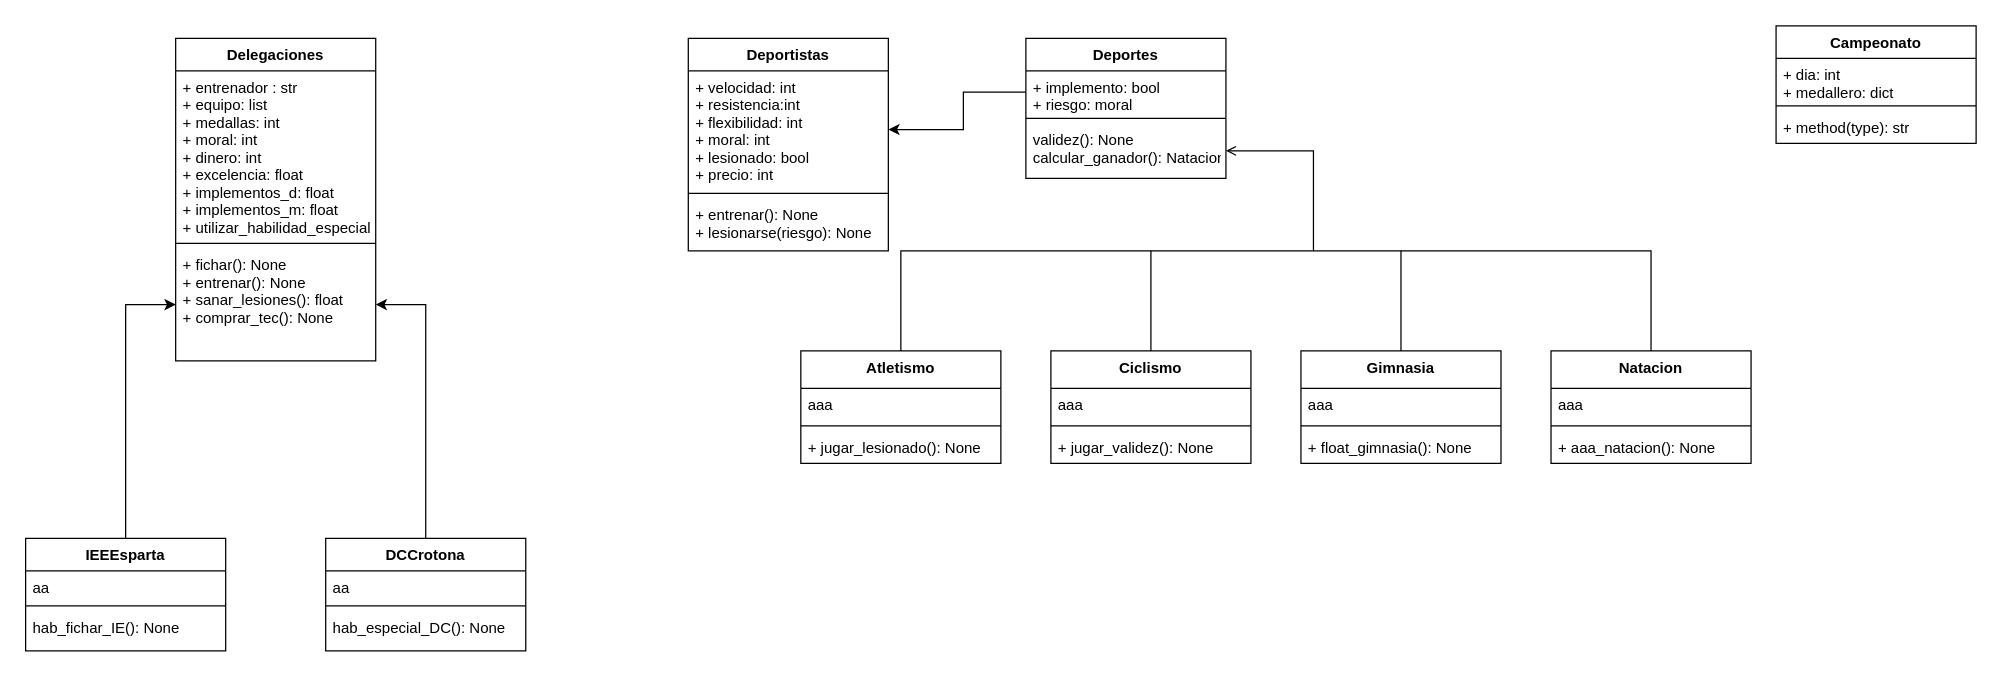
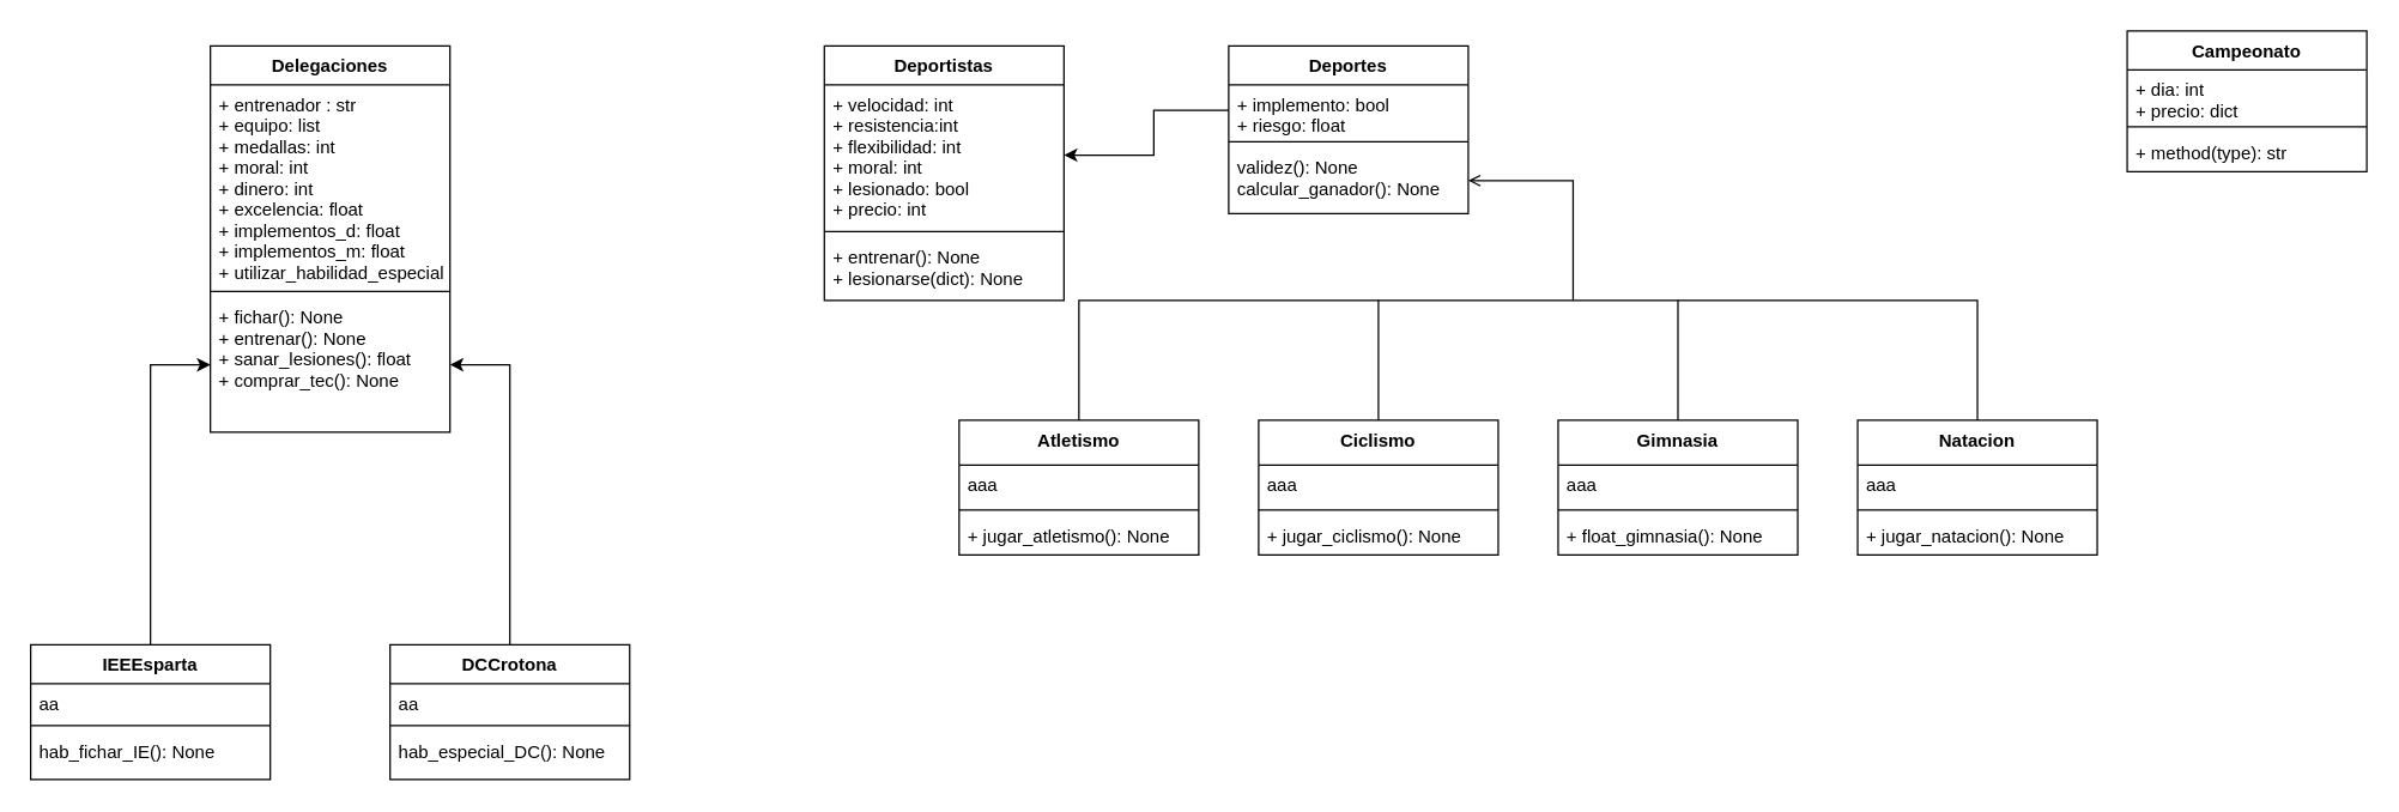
  <mxCell id="0" />
  <mxCell id="1" parent="0" />
  <mxCell id="2" value="" style="edgeStyle=orthogonalEdgeStyle;rounded=0;orthogonalLoop=1;jettySize=auto;html=1;exitX=0.5;exitY=0;exitDx=0;exitDy=0;entryX=0;entryY=0.5;entryDx=0;entryDy=0;" edge="1" parent="1" source="4" target="15"><mxGeometry relative="1" as="geometry"><mxPoint x="60" y="330" as="targetPoint" /><Array as="points"><mxPoint x="100" y="243" /></Array></mxGeometry></mxCell>
  <mxCell id="3" value="" style="edgeStyle=orthogonalEdgeStyle;rounded=0;orthogonalLoop=1;jettySize=auto;html=1;exitX=0.5;exitY=0;exitDx=0;exitDy=0;entryX=1;entryY=0.5;entryDx=0;entryDy=0;" edge="1" parent="1" source="8" target="15"><mxGeometry relative="1" as="geometry"><mxPoint x="220" y="420" as="sourcePoint" /><mxPoint x="250" y="310" as="targetPoint" /><Array as="points"><mxPoint x="340" y="243" /></Array></mxGeometry></mxCell>
  <mxCell id="4" value="IEEEsparta" style="swimlane;fontStyle=1;align=center;verticalAlign=top;childLayout=stackLayout;horizontal=1;startSize=26;horizontalStack=0;resizeParent=1;resizeParentMax=0;resizeLast=0;collapsible=1;marginBottom=0;" vertex="1" parent="1"><mxGeometry x="20" y="430" width="160" height="90" as="geometry" /></mxCell>
  <mxCell id="5" value="aa" style="text;strokeColor=none;fillColor=none;align=left;verticalAlign=top;spacingLeft=4;spacingRight=4;overflow=hidden;rotatable=0;points=[[0,0.5],[1,0.5]];portConstraint=eastwest;" vertex="1" parent="4"><mxGeometry y="26" width="160" height="24" as="geometry" /></mxCell>
  <mxCell id="6" value="" style="line;strokeWidth=1;fillColor=none;align=left;verticalAlign=middle;spacingTop=-1;spacingLeft=3;spacingRight=3;rotatable=0;labelPosition=right;points=[];portConstraint=eastwest;" vertex="1" parent="4"><mxGeometry y="50" width="160" height="8" as="geometry" /></mxCell>
  <mxCell id="7" value="hab_fichar_IE(): None" style="text;strokeColor=none;fillColor=none;align=left;verticalAlign=top;spacingLeft=4;spacingRight=4;overflow=hidden;rotatable=0;points=[[0,0.5],[1,0.5]];portConstraint=eastwest;" vertex="1" parent="4"><mxGeometry y="58" width="160" height="32" as="geometry" /></mxCell>
  <mxCell id="8" value="DCCrotona" style="swimlane;fontStyle=1;align=center;verticalAlign=top;childLayout=stackLayout;horizontal=1;startSize=26;horizontalStack=0;resizeParent=1;resizeParentMax=0;resizeLast=0;collapsible=1;marginBottom=0;" vertex="1" parent="1"><mxGeometry x="260" y="430" width="160" height="90" as="geometry" /></mxCell>
  <mxCell id="9" value="aa" style="text;strokeColor=none;fillColor=none;align=left;verticalAlign=top;spacingLeft=4;spacingRight=4;overflow=hidden;rotatable=0;points=[[0,0.5],[1,0.5]];portConstraint=eastwest;" vertex="1" parent="8"><mxGeometry y="26" width="160" height="24" as="geometry" /></mxCell>
  <mxCell id="10" value="" style="line;strokeWidth=1;fillColor=none;align=left;verticalAlign=middle;spacingTop=-1;spacingLeft=3;spacingRight=3;rotatable=0;labelPosition=right;points=[];portConstraint=eastwest;" vertex="1" parent="8"><mxGeometry y="50" width="160" height="8" as="geometry" /></mxCell>
  <mxCell id="11" value="hab_especial_DC(): None" style="text;strokeColor=none;fillColor=none;align=left;verticalAlign=top;spacingLeft=4;spacingRight=4;overflow=hidden;rotatable=0;points=[[0,0.5],[1,0.5]];portConstraint=eastwest;" vertex="1" parent="8"><mxGeometry y="58" width="160" height="32" as="geometry" /></mxCell>
  <mxCell id="12" value="Delegaciones" style="swimlane;fontStyle=1;align=center;verticalAlign=top;childLayout=stackLayout;horizontal=1;startSize=26;horizontalStack=0;resizeParent=1;resizeParentMax=0;resizeLast=0;collapsible=1;marginBottom=0;" vertex="1" parent="1"><mxGeometry x="140" y="30" width="160" height="258" as="geometry" /></mxCell>
  <mxCell id="13" value="+ entrenador : str&#10;+ equipo: list&#10;+ medallas: int&#10;+ moral: int&#10;+ dinero: int&#10;+ excelencia: float&#10;+ implementos_d: float&#10;+ implementos_m: float&#10;+ utilizar_habilidad_especial: None" style="text;strokeColor=none;fillColor=none;align=left;verticalAlign=top;spacingLeft=4;spacingRight=4;overflow=hidden;rotatable=0;points=[[0,0.5],[1,0.5]];portConstraint=eastwest;" vertex="1" parent="12"><mxGeometry y="26" width="160" height="134" as="geometry" /></mxCell>
  <mxCell id="14" value="" style="line;strokeWidth=1;fillColor=none;align=left;verticalAlign=middle;spacingTop=-1;spacingLeft=3;spacingRight=3;rotatable=0;labelPosition=right;points=[];portConstraint=eastwest;" vertex="1" parent="12"><mxGeometry y="160" width="160" height="8" as="geometry" /></mxCell>
  <mxCell id="15" value="+ fichar(): None&#10;+ entrenar(): None&#10;+ sanar_lesiones(): float&#10;+ comprar_tec(): None" style="text;strokeColor=none;fillColor=none;align=left;verticalAlign=top;spacingLeft=4;spacingRight=4;overflow=hidden;rotatable=0;points=[[0,0.5],[1,0.5]];portConstraint=eastwest;" vertex="1" parent="12"><mxGeometry y="168" width="160" height="90" as="geometry" /></mxCell>
  <mxCell id="16" value="" style="endArrow=classic;html=1;entryX=1;entryY=0.5;entryDx=0;entryDy=0;exitX=0;exitY=0.5;exitDx=0;exitDy=0;rounded=0;" edge="1" parent="1" source="45" target="41"><mxGeometry width="50" height="50" relative="1" as="geometry"><mxPoint x="990" y="360" as="sourcePoint" /><mxPoint x="1040" y="310" as="targetPoint" /><Array as="points"><mxPoint x="770" y="73" /><mxPoint x="770" y="103" /></Array></mxGeometry></mxCell>
  <mxCell id="17" value="" style="endArrow=open;html=1;exitX=0.5;exitY=0;exitDx=0;exitDy=0;entryX=1;entryY=0.5;entryDx=0;entryDy=0;rounded=0;" edge="1" parent="1" source="23" target="47"><mxGeometry width="50" height="50" relative="1" as="geometry"><mxPoint x="990" y="360" as="sourcePoint" /><mxPoint x="1040" y="310" as="targetPoint" /><Array as="points"><mxPoint x="920" y="200" /><mxPoint x="1050" y="200" /><mxPoint x="1050" y="120" /></Array></mxGeometry></mxCell>
  <mxCell id="18" value="" style="endArrow=none;html=1;exitX=0.5;exitY=0;exitDx=0;exitDy=0;rounded=0;" edge="1" parent="1" source="27"><mxGeometry width="50" height="50" relative="1" as="geometry"><mxPoint x="1150" y="200" as="sourcePoint" /><mxPoint x="1050" y="200" as="targetPoint" /><Array as="points"><mxPoint x="1120" y="200" /></Array></mxGeometry></mxCell>
  <mxCell id="19" value="Campeonato" style="swimlane;fontStyle=1;align=center;verticalAlign=top;childLayout=stackLayout;horizontal=1;startSize=26;horizontalStack=0;resizeParent=1;resizeParentMax=0;resizeLast=0;collapsible=1;marginBottom=0;" vertex="1" parent="1"><mxGeometry x="1420" y="20" width="160" height="94" as="geometry" /></mxCell>
- <mxCell id="20" value="+ dia: int&#10;+ medallero: dict" style="text;strokeColor=none;fillColor=none;align=left;verticalAlign=top;spacingLeft=4;spacingRight=4;overflow=hidden;rotatable=0;points=[[0,0.5],[1,0.5]];portConstraint=eastwest;" vertex="1" parent="19"><mxGeometry y="26" width="160" height="34" as="geometry" /></mxCell>
+ <mxCell id="20" value="+ dia: int&#10;+ precio: dict" style="text;strokeColor=none;fillColor=none;align=left;verticalAlign=top;spacingLeft=4;spacingRight=4;overflow=hidden;rotatable=0;points=[[0,0.5],[1,0.5]];portConstraint=eastwest;" vertex="1" parent="19"><mxGeometry y="26" width="160" height="34" as="geometry" /></mxCell>
  <mxCell id="21" value="" style="line;strokeWidth=1;fillColor=none;align=left;verticalAlign=middle;spacingTop=-1;spacingLeft=3;spacingRight=3;rotatable=0;labelPosition=right;points=[];portConstraint=eastwest;" vertex="1" parent="19"><mxGeometry y="60" width="160" height="8" as="geometry" /></mxCell>
  <mxCell id="22" value="+ method(type): str" style="text;strokeColor=none;fillColor=none;align=left;verticalAlign=top;spacingLeft=4;spacingRight=4;overflow=hidden;rotatable=0;points=[[0,0.5],[1,0.5]];portConstraint=eastwest;" vertex="1" parent="19"><mxGeometry y="68" width="160" height="26" as="geometry" /></mxCell>
  <mxCell id="23" value="Ciclismo" style="swimlane;fontStyle=1;align=center;verticalAlign=top;childLayout=stackLayout;horizontal=1;startSize=30;horizontalStack=0;resizeParent=1;resizeParentMax=0;resizeLast=0;collapsible=1;marginBottom=0;" vertex="1" parent="1"><mxGeometry x="840" y="280" width="160" height="90" as="geometry" /></mxCell>
  <mxCell id="24" value="aaa" style="text;strokeColor=none;fillColor=none;align=left;verticalAlign=top;spacingLeft=4;spacingRight=4;overflow=hidden;rotatable=0;points=[[0,0.5],[1,0.5]];portConstraint=eastwest;" vertex="1" parent="23"><mxGeometry y="30" width="160" height="26" as="geometry" /></mxCell>
  <mxCell id="25" value="" style="line;strokeWidth=1;fillColor=none;align=left;verticalAlign=middle;spacingTop=-1;spacingLeft=3;spacingRight=3;rotatable=0;labelPosition=right;points=[];portConstraint=eastwest;" vertex="1" parent="23"><mxGeometry y="56" width="160" height="8" as="geometry" /></mxCell>
- <mxCell id="26" value="+ jugar_validez(): None" style="text;strokeColor=none;fillColor=none;align=left;verticalAlign=top;spacingLeft=4;spacingRight=4;overflow=hidden;rotatable=0;points=[[0,0.5],[1,0.5]];portConstraint=eastwest;" vertex="1" parent="23"><mxGeometry y="64" width="160" height="26" as="geometry" /></mxCell>
+ <mxCell id="26" value="+ jugar_ciclismo(): None" style="text;strokeColor=none;fillColor=none;align=left;verticalAlign=top;spacingLeft=4;spacingRight=4;overflow=hidden;rotatable=0;points=[[0,0.5],[1,0.5]];portConstraint=eastwest;" vertex="1" parent="23"><mxGeometry y="64" width="160" height="26" as="geometry" /></mxCell>
  <mxCell id="27" value="Gimnasia" style="swimlane;fontStyle=1;align=center;verticalAlign=top;childLayout=stackLayout;horizontal=1;startSize=30;horizontalStack=0;resizeParent=1;resizeParentMax=0;resizeLast=0;collapsible=1;marginBottom=0;" vertex="1" parent="1"><mxGeometry x="1040" y="280" width="160" height="90" as="geometry" /></mxCell>
  <mxCell id="28" value="aaa" style="text;strokeColor=none;fillColor=none;align=left;verticalAlign=top;spacingLeft=4;spacingRight=4;overflow=hidden;rotatable=0;points=[[0,0.5],[1,0.5]];portConstraint=eastwest;" vertex="1" parent="27"><mxGeometry y="30" width="160" height="26" as="geometry" /></mxCell>
  <mxCell id="29" value="" style="line;strokeWidth=1;fillColor=none;align=left;verticalAlign=middle;spacingTop=-1;spacingLeft=3;spacingRight=3;rotatable=0;labelPosition=right;points=[];portConstraint=eastwest;" vertex="1" parent="27"><mxGeometry y="56" width="160" height="8" as="geometry" /></mxCell>
  <mxCell id="30" value="+ float_gimnasia(): None" style="text;strokeColor=none;fillColor=none;align=left;verticalAlign=top;spacingLeft=4;spacingRight=4;overflow=hidden;rotatable=0;points=[[0,0.5],[1,0.5]];portConstraint=eastwest;" vertex="1" parent="27"><mxGeometry y="64" width="160" height="26" as="geometry" /></mxCell>
  <mxCell id="31" value="Natacion" style="swimlane;fontStyle=1;align=center;verticalAlign=top;childLayout=stackLayout;horizontal=1;startSize=30;horizontalStack=0;resizeParent=1;resizeParentMax=0;resizeLast=0;collapsible=1;marginBottom=0;" vertex="1" parent="1"><mxGeometry x="1240" y="280" width="160" height="90" as="geometry" /></mxCell>
  <mxCell id="32" value="aaa" style="text;strokeColor=none;fillColor=none;align=left;verticalAlign=top;spacingLeft=4;spacingRight=4;overflow=hidden;rotatable=0;points=[[0,0.5],[1,0.5]];portConstraint=eastwest;" vertex="1" parent="31"><mxGeometry y="30" width="160" height="26" as="geometry" /></mxCell>
  <mxCell id="33" value="" style="line;strokeWidth=1;fillColor=none;align=left;verticalAlign=middle;spacingTop=-1;spacingLeft=3;spacingRight=3;rotatable=0;labelPosition=right;points=[];portConstraint=eastwest;" vertex="1" parent="31"><mxGeometry y="56" width="160" height="8" as="geometry" /></mxCell>
- <mxCell id="34" value="+ aaa_natacion(): None" style="text;strokeColor=none;fillColor=none;align=left;verticalAlign=top;spacingLeft=4;spacingRight=4;overflow=hidden;rotatable=0;points=[[0,0.5],[1,0.5]];portConstraint=eastwest;" vertex="1" parent="31"><mxGeometry y="64" width="160" height="26" as="geometry" /></mxCell>
+ <mxCell id="34" value="+ jugar_natacion(): None" style="text;strokeColor=none;fillColor=none;align=left;verticalAlign=top;spacingLeft=4;spacingRight=4;overflow=hidden;rotatable=0;points=[[0,0.5],[1,0.5]];portConstraint=eastwest;" vertex="1" parent="31"><mxGeometry y="64" width="160" height="26" as="geometry" /></mxCell>
  <mxCell id="35" value="Atletismo" style="swimlane;fontStyle=1;align=center;verticalAlign=top;childLayout=stackLayout;horizontal=1;startSize=30;horizontalStack=0;resizeParent=1;resizeParentMax=0;resizeLast=0;collapsible=1;marginBottom=0;" vertex="1" parent="1"><mxGeometry x="640" y="280" width="160" height="90" as="geometry" /></mxCell>
  <mxCell id="36" value="aaa" style="text;strokeColor=none;fillColor=none;align=left;verticalAlign=top;spacingLeft=4;spacingRight=4;overflow=hidden;rotatable=0;points=[[0,0.5],[1,0.5]];portConstraint=eastwest;" vertex="1" parent="35"><mxGeometry y="30" width="160" height="26" as="geometry" /></mxCell>
  <mxCell id="37" value="" style="line;strokeWidth=1;fillColor=none;align=left;verticalAlign=middle;spacingTop=-1;spacingLeft=3;spacingRight=3;rotatable=0;labelPosition=right;points=[];portConstraint=eastwest;" vertex="1" parent="35"><mxGeometry y="56" width="160" height="8" as="geometry" /></mxCell>
- <mxCell id="38" value="+ jugar_lesionado(): None" style="text;strokeColor=none;fillColor=none;align=left;verticalAlign=top;spacingLeft=4;spacingRight=4;overflow=hidden;rotatable=0;points=[[0,0.5],[1,0.5]];portConstraint=eastwest;" vertex="1" parent="35"><mxGeometry y="64" width="160" height="26" as="geometry" /></mxCell>
+ <mxCell id="38" value="+ jugar_atletismo(): None" style="text;strokeColor=none;fillColor=none;align=left;verticalAlign=top;spacingLeft=4;spacingRight=4;overflow=hidden;rotatable=0;points=[[0,0.5],[1,0.5]];portConstraint=eastwest;" vertex="1" parent="35"><mxGeometry y="64" width="160" height="26" as="geometry" /></mxCell>
  <mxCell id="39" value="" style="endArrow=none;html=1;exitX=0.5;exitY=0;exitDx=0;exitDy=0;rounded=0;" edge="1" parent="1" source="35"><mxGeometry width="50" height="50" relative="1" as="geometry"><mxPoint x="990" y="360" as="sourcePoint" /><mxPoint x="920" y="200" as="targetPoint" /><Array as="points"><mxPoint x="720" y="200" /></Array></mxGeometry></mxCell>
  <mxCell id="40" value="Deportistas" style="swimlane;fontStyle=1;align=center;verticalAlign=top;childLayout=stackLayout;horizontal=1;startSize=26;horizontalStack=0;resizeParent=1;resizeParentMax=0;resizeLast=0;collapsible=1;marginBottom=0;" vertex="1" parent="1"><mxGeometry x="550" y="30" width="160" height="170" as="geometry" /></mxCell>
  <mxCell id="41" value="+ velocidad: int&#10;+ resistencia:int&#10;+ flexibilidad: int&#10;+ moral: int&#10;+ lesionado: bool&#10;+ precio: int" style="text;strokeColor=none;fillColor=none;align=left;verticalAlign=top;spacingLeft=4;spacingRight=4;overflow=hidden;rotatable=0;points=[[0,0.5],[1,0.5]];portConstraint=eastwest;" vertex="1" parent="40"><mxGeometry y="26" width="160" height="94" as="geometry" /></mxCell>
  <mxCell id="42" value="" style="line;strokeWidth=1;fillColor=none;align=left;verticalAlign=middle;spacingTop=-1;spacingLeft=3;spacingRight=3;rotatable=0;labelPosition=right;points=[];portConstraint=eastwest;" vertex="1" parent="40"><mxGeometry y="120" width="160" height="8" as="geometry" /></mxCell>
- <mxCell id="43" value="+ entrenar(): None&#10;+ lesionarse(riesgo): None" style="text;strokeColor=none;fillColor=none;align=left;verticalAlign=top;spacingLeft=4;spacingRight=4;overflow=hidden;rotatable=0;points=[[0,0.5],[1,0.5]];portConstraint=eastwest;" vertex="1" parent="40"><mxGeometry y="128" width="160" height="42" as="geometry" /></mxCell>
+ <mxCell id="43" value="+ entrenar(): None&#10;+ lesionarse(dict): None" style="text;strokeColor=none;fillColor=none;align=left;verticalAlign=top;spacingLeft=4;spacingRight=4;overflow=hidden;rotatable=0;points=[[0,0.5],[1,0.5]];portConstraint=eastwest;" vertex="1" parent="40"><mxGeometry y="128" width="160" height="42" as="geometry" /></mxCell>
  <mxCell id="44" value="Deportes" style="swimlane;fontStyle=1;align=center;verticalAlign=top;childLayout=stackLayout;horizontal=1;startSize=26;horizontalStack=0;resizeParent=1;resizeParentMax=0;resizeLast=0;collapsible=1;marginBottom=0;" vertex="1" parent="1"><mxGeometry x="820" y="30" width="160" height="112" as="geometry" /></mxCell>
- <mxCell id="45" value="+ implemento: bool&#10;+ riesgo: moral" style="text;strokeColor=none;fillColor=none;align=left;verticalAlign=top;spacingLeft=4;spacingRight=4;overflow=hidden;rotatable=0;points=[[0,0.5],[1,0.5]];portConstraint=eastwest;" vertex="1" parent="44"><mxGeometry y="26" width="160" height="34" as="geometry" /></mxCell>
+ <mxCell id="45" value="+ implemento: bool&#10;+ riesgo: float" style="text;strokeColor=none;fillColor=none;align=left;verticalAlign=top;spacingLeft=4;spacingRight=4;overflow=hidden;rotatable=0;points=[[0,0.5],[1,0.5]];portConstraint=eastwest;" vertex="1" parent="44"><mxGeometry y="26" width="160" height="34" as="geometry" /></mxCell>
  <mxCell id="46" value="" style="line;strokeWidth=1;fillColor=none;align=left;verticalAlign=middle;spacingTop=-1;spacingLeft=3;spacingRight=3;rotatable=0;labelPosition=right;points=[];portConstraint=eastwest;" vertex="1" parent="44"><mxGeometry y="60" width="160" height="8" as="geometry" /></mxCell>
- <mxCell id="47" value="validez(): None&#10;calcular_ganador(): Natacion" style="text;strokeColor=none;fillColor=none;align=left;verticalAlign=top;spacingLeft=4;spacingRight=4;overflow=hidden;rotatable=0;points=[[0,0.5],[1,0.5]];portConstraint=eastwest;" vertex="1" parent="44"><mxGeometry y="68" width="160" height="44" as="geometry" /></mxCell>
+ <mxCell id="47" value="validez(): None&#10;calcular_ganador(): None" style="text;strokeColor=none;fillColor=none;align=left;verticalAlign=top;spacingLeft=4;spacingRight=4;overflow=hidden;rotatable=0;points=[[0,0.5],[1,0.5]];portConstraint=eastwest;" vertex="1" parent="44"><mxGeometry y="68" width="160" height="44" as="geometry" /></mxCell>
  <mxCell id="48" value="" style="endArrow=none;html=1;exitX=0.5;exitY=0;exitDx=0;exitDy=0;rounded=0;" edge="1" parent="1" source="31"><mxGeometry width="50" height="50" relative="1" as="geometry"><mxPoint x="990" y="360" as="sourcePoint" /><mxPoint x="1120" y="200" as="targetPoint" /><Array as="points"><mxPoint x="1320" y="200" /></Array></mxGeometry></mxCell>
